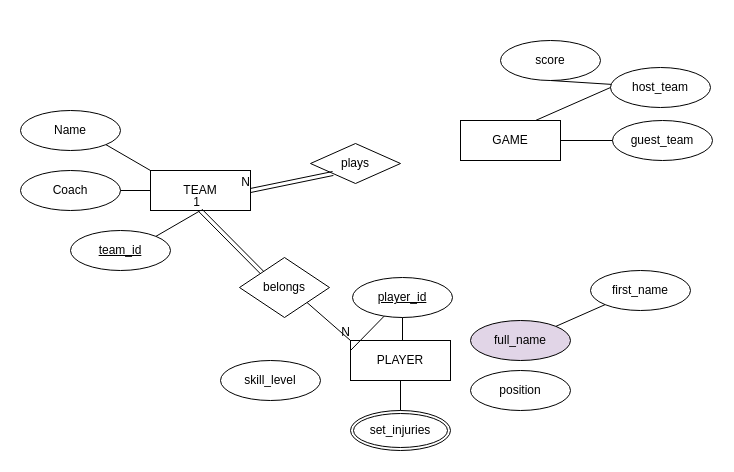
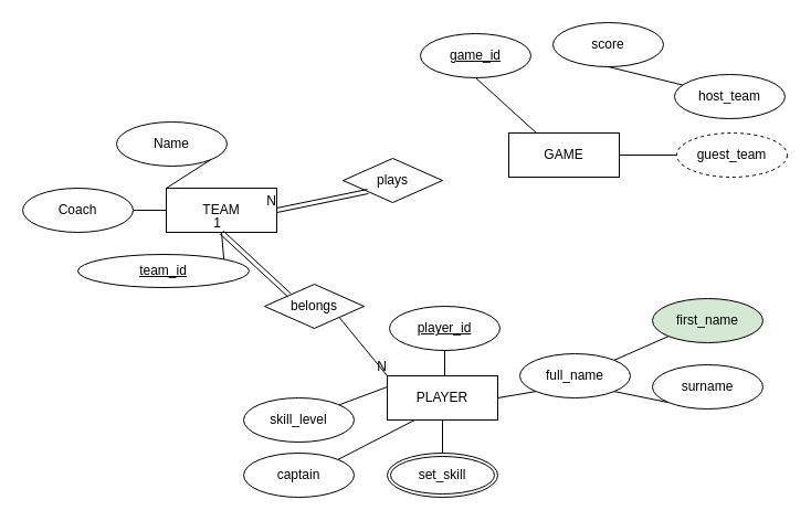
  <mxCell id="0" />
  <mxCell id="1" parent="0" />
  <mxCell id="2" value="TEAM" style="whiteSpace=wrap;html=1;align=center;" vertex="1" parent="1"><mxGeometry x="150" y="170" width="100" height="40" as="geometry" /></mxCell>
  <mxCell id="3" value="GAME&lt;br&gt;" style="whiteSpace=wrap;html=1;align=center;" vertex="1" parent="1"><mxGeometry x="460" y="120" width="100" height="40" as="geometry" /></mxCell>
  <mxCell id="4" value="PLAYER" style="whiteSpace=wrap;html=1;align=center;" vertex="1" parent="1"><mxGeometry x="350" y="340" width="100" height="40" as="geometry" /></mxCell>
- <mxCell id="5" value="Name" style="ellipse;whiteSpace=wrap;html=1;align=center;" vertex="1" parent="1"><mxGeometry x="20" y="110" width="100" height="40" as="geometry" /></mxCell>
+ <mxCell id="5" value="Name" style="ellipse;whiteSpace=wrap;html=1;align=center;" vertex="1" parent="1"><mxGeometry x="105" y="110" width="100" height="40" as="geometry" /></mxCell>
  <mxCell id="6" value="Coach" style="ellipse;whiteSpace=wrap;html=1;align=center;" vertex="1" parent="1"><mxGeometry x="20" y="170" width="100" height="40" as="geometry" /></mxCell>
  <mxCell id="7" value="host_team" style="ellipse;whiteSpace=wrap;html=1;align=center;" vertex="1" parent="1"><mxGeometry x="610" y="67" width="100" height="40" as="geometry" /></mxCell>
- <mxCell id="8" value="guest_team" style="ellipse;whiteSpace=wrap;html=1;align=center;" vertex="1" parent="1"><mxGeometry x="612" y="120" width="100" height="40" as="geometry" /></mxCell>
+ <mxCell id="8" value="guest_team" style="ellipse;whiteSpace=wrap;html=1;align=center;dashed=1;" vertex="1" parent="1"><mxGeometry x="612" y="120" width="100" height="40" as="geometry" /></mxCell>
  <mxCell id="9" value="skill_level" style="ellipse;whiteSpace=wrap;html=1;align=center;" vertex="1" parent="1"><mxGeometry x="220" y="360" width="100" height="40" as="geometry" /></mxCell>
- <mxCell id="10" value="full_name" style="ellipse;whiteSpace=wrap;html=1;align=center;fillColor=#e1d5e7;" vertex="1" parent="1"><mxGeometry x="470" y="320" width="100" height="40" as="geometry" /></mxCell>
- <mxCell id="11" value="first_name" style="ellipse;whiteSpace=wrap;html=1;align=center;" vertex="1" parent="1"><mxGeometry x="590" y="270" width="100" height="40" as="geometry" /></mxCell>
- <mxCell id="13" value="position" style="ellipse;whiteSpace=wrap;html=1;align=center;" vertex="1" parent="1"><mxGeometry x="470" y="370" width="100" height="40" as="geometry" /></mxCell>
- <mxCell id="15" value="score" style="ellipse;whiteSpace=wrap;html=1;align=center;" vertex="1" parent="1"><mxGeometry x="500" y="40" width="100" height="40" as="geometry" /></mxCell>
- <mxCell id="16" value="set_injuries" style="ellipse;shape=doubleEllipse;margin=3;whiteSpace=wrap;html=1;align=center;" vertex="1" parent="1"><mxGeometry x="350" y="410" width="100" height="40" as="geometry" /></mxCell>
- <mxCell id="17" value="belongs" style="shape=rhombus;perimeter=rhombusPerimeter;whiteSpace=wrap;html=1;align=center;" vertex="1" parent="1"><mxGeometry x="239" y="257" width="90" height="60" as="geometry" /></mxCell>
+ <mxCell id="10" value="full_name" style="ellipse;whiteSpace=wrap;html=1;align=center;" vertex="1" parent="1"><mxGeometry x="470" y="320" width="100" height="40" as="geometry" /></mxCell>
+ <mxCell id="11" value="first_name" style="ellipse;whiteSpace=wrap;html=1;align=center;fillColor=#d5e8d4;" vertex="1" parent="1"><mxGeometry x="590" y="270" width="100" height="40" as="geometry" /></mxCell>
+ <mxCell id="12" value="surname" style="ellipse;whiteSpace=wrap;html=1;align=center;" vertex="1" parent="1"><mxGeometry x="590" y="330" width="100" height="40" as="geometry" /></mxCell>
+ <mxCell id="14" value="captain" style="ellipse;whiteSpace=wrap;html=1;align=center;" vertex="1" parent="1"><mxGeometry x="220" y="410" width="100" height="40" as="geometry" /></mxCell>
+ <mxCell id="15" value="score" style="ellipse;whiteSpace=wrap;html=1;align=center;" vertex="1" parent="1"><mxGeometry x="500" y="20" width="100" height="40" as="geometry" /></mxCell>
+ <mxCell id="16" value="set_skill" style="ellipse;shape=doubleEllipse;margin=3;whiteSpace=wrap;html=1;align=center;" vertex="1" parent="1"><mxGeometry x="350" y="410" width="100" height="40" as="geometry" /></mxCell>
+ <mxCell id="17" value="belongs" style="shape=rhombus;perimeter=rhombusPerimeter;whiteSpace=wrap;html=1;align=center;" vertex="1" parent="1"><mxGeometry x="239" y="257" width="90" height="40" as="geometry" /></mxCell>
  <mxCell id="18" value="player_id" style="ellipse;whiteSpace=wrap;html=1;align=center;fontStyle=4;" vertex="1" parent="1"><mxGeometry x="352" y="277" width="100" height="40" as="geometry" /></mxCell>
- <mxCell id="20" value="team_id" style="ellipse;whiteSpace=wrap;html=1;align=center;fontStyle=4;" vertex="1" parent="1"><mxGeometry x="70" y="230" width="100" height="40" as="geometry" /></mxCell>
+ <mxCell id="19" value="game_id" style="ellipse;whiteSpace=wrap;html=1;align=center;fontStyle=4;" vertex="1" parent="1"><mxGeometry x="380" y="30" width="100" height="40" as="geometry" /></mxCell>
+ <mxCell id="20" value="team_id" style="ellipse;whiteSpace=wrap;html=1;align=center;fontStyle=4;" vertex="1" parent="1"><mxGeometry x="70" y="230" width="155" height="30" as="geometry" /></mxCell>
  <mxCell id="21" value="" style="endArrow=none;html=1;rounded=0;exitX=0.5;exitY=1;exitDx=0;exitDy=0;entryX=1;entryY=0;entryDx=0;entryDy=0;" edge="1" parent="1" source="2" target="20"><mxGeometry relative="1" as="geometry"><mxPoint x="260" y="270" as="sourcePoint" /><mxPoint x="420" y="270" as="targetPoint" /></mxGeometry></mxCell>
  <mxCell id="22" value="" style="endArrow=none;html=1;rounded=0;exitX=1;exitY=0.5;exitDx=0;exitDy=0;entryX=0;entryY=0.5;entryDx=0;entryDy=0;" edge="1" parent="1" source="6" target="2"><mxGeometry relative="1" as="geometry"><mxPoint x="260" y="270" as="sourcePoint" /><mxPoint x="420" y="270" as="targetPoint" /></mxGeometry></mxCell>
  <mxCell id="23" value="" style="endArrow=none;html=1;rounded=0;exitX=1;exitY=1;exitDx=0;exitDy=0;entryX=0;entryY=0;entryDx=0;entryDy=0;" edge="1" parent="1" source="5" target="2"><mxGeometry relative="1" as="geometry"><mxPoint x="260" y="270" as="sourcePoint" /><mxPoint x="420" y="270" as="targetPoint" /></mxGeometry></mxCell>
  <mxCell id="24" value="" style="endArrow=none;html=1;rounded=0;exitX=1;exitY=0.5;exitDx=0;exitDy=0;entryX=0;entryY=0.5;entryDx=0;entryDy=0;" edge="1" parent="1" source="3" target="8"><mxGeometry relative="1" as="geometry"><mxPoint x="260" y="270" as="sourcePoint" /><mxPoint x="570" y="110" as="targetPoint" /></mxGeometry></mxCell>
- <mxCell id="25" value="" style="endArrow=none;html=1;rounded=0;entryX=0.75;entryY=0;entryDx=0;entryDy=0;exitX=0;exitY=0.5;exitDx=0;exitDy=0;" edge="1" parent="1" source="7" target="3"><mxGeometry relative="1" as="geometry"><mxPoint x="260" y="270" as="sourcePoint" /><mxPoint x="420" y="270" as="targetPoint" /></mxGeometry></mxCell>
  <mxCell id="26" value="" style="endArrow=none;html=1;rounded=0;exitX=0.5;exitY=1;exitDx=0;exitDy=0;" edge="1" parent="1" source="15" target="7"><mxGeometry relative="1" as="geometry"><mxPoint x="260" y="270" as="sourcePoint" /><mxPoint x="420" y="270" as="targetPoint" /></mxGeometry></mxCell>
- <mxCell id="29" value="" style="endArrow=none;html=1;rounded=0;exitX=0;exitY=0.25;exitDx=0;exitDy=0;" edge="1" parent="1" source="4" target="18"><mxGeometry relative="1" as="geometry"><mxPoint x="260" y="270" as="sourcePoint" /><mxPoint x="420" y="270" as="targetPoint" /></mxGeometry></mxCell>
+ <mxCell id="27" value="" style="endArrow=none;html=1;rounded=0;entryX=0.25;entryY=0;entryDx=0;entryDy=0;exitX=0.5;exitY=1;exitDx=0;exitDy=0;" edge="1" parent="1" source="19" target="3"><mxGeometry relative="1" as="geometry"><mxPoint x="260" y="270" as="sourcePoint" /><mxPoint x="420" y="270" as="targetPoint" /></mxGeometry></mxCell>
+ <mxCell id="28" value="" style="endArrow=none;html=1;rounded=0;entryX=1;entryY=0;entryDx=0;entryDy=0;exitX=0.25;exitY=1;exitDx=0;exitDy=0;" edge="1" parent="1" source="4" target="14"><mxGeometry relative="1" as="geometry"><mxPoint x="260" y="270" as="sourcePoint" /><mxPoint x="420" y="270" as="targetPoint" /></mxGeometry></mxCell>
+ <mxCell id="29" value="" style="endArrow=none;html=1;rounded=0;exitX=0;exitY=0.25;exitDx=0;exitDy=0;" edge="1" parent="1" source="4" target="9"><mxGeometry relative="1" as="geometry"><mxPoint x="260" y="270" as="sourcePoint" /><mxPoint x="420" y="270" as="targetPoint" /></mxGeometry></mxCell>
  <mxCell id="30" value="" style="endArrow=none;html=1;rounded=0;entryX=0.5;entryY=1;entryDx=0;entryDy=0;exitX=0.5;exitY=0;exitDx=0;exitDy=0;" edge="1" parent="1" source="16" target="4"><mxGeometry relative="1" as="geometry"><mxPoint x="260" y="270" as="sourcePoint" /><mxPoint x="420" y="270" as="targetPoint" /></mxGeometry></mxCell>
  <mxCell id="31" value="" style="endArrow=none;html=1;rounded=0;exitX=0.5;exitY=1;exitDx=0;exitDy=0;" edge="1" parent="1" source="18"><mxGeometry relative="1" as="geometry"><mxPoint x="397" y="320" as="sourcePoint" /><mxPoint x="402" y="340" as="targetPoint" /></mxGeometry></mxCell>
+ <mxCell id="32" value="" style="endArrow=none;html=1;rounded=0;entryX=0;entryY=1;entryDx=0;entryDy=0;exitX=1;exitY=0.5;exitDx=0;exitDy=0;" edge="1" parent="1" source="4" target="10"><mxGeometry relative="1" as="geometry"><mxPoint x="260" y="270" as="sourcePoint" /><mxPoint x="420" y="270" as="targetPoint" /></mxGeometry></mxCell>
+ <mxCell id="33" value="" style="endArrow=none;html=1;rounded=0;entryX=0;entryY=1;entryDx=0;entryDy=0;exitX=1;exitY=1;exitDx=0;exitDy=0;" edge="1" parent="1" source="10" target="12"><mxGeometry relative="1" as="geometry"><mxPoint x="260" y="270" as="sourcePoint" /><mxPoint x="420" y="270" as="targetPoint" /></mxGeometry></mxCell>
  <mxCell id="34" value="" style="endArrow=none;html=1;rounded=0;entryX=0;entryY=1;entryDx=0;entryDy=0;exitX=1;exitY=0;exitDx=0;exitDy=0;" edge="1" parent="1" source="10" target="11"><mxGeometry relative="1" as="geometry"><mxPoint x="260" y="270" as="sourcePoint" /><mxPoint x="420" y="270" as="targetPoint" /></mxGeometry></mxCell>
  <mxCell id="35" value="" style="endArrow=none;html=1;rounded=0;entryX=0;entryY=0;entryDx=0;entryDy=0;exitX=1;exitY=1;exitDx=0;exitDy=0;" edge="1" parent="1" source="17" target="4"><mxGeometry relative="1" as="geometry"><mxPoint x="260" y="270" as="sourcePoint" /><mxPoint x="420" y="270" as="targetPoint" /></mxGeometry></mxCell>
  <mxCell id="36" value="N" style="resizable=0;html=1;align=right;verticalAlign=bottom;" connectable="0" vertex="1" parent="35"><mxGeometry x="1" relative="1" as="geometry" /></mxCell>
  <mxCell id="37" value="" style="shape=link;html=1;rounded=0;exitX=0;exitY=0;exitDx=0;exitDy=0;" edge="1" parent="1" source="17"><mxGeometry relative="1" as="geometry"><mxPoint x="260" y="270" as="sourcePoint" /><mxPoint x="200" y="210" as="targetPoint" /></mxGeometry></mxCell>
  <mxCell id="38" value="1" style="resizable=0;html=1;align=right;verticalAlign=bottom;" connectable="0" vertex="1" parent="37"><mxGeometry x="1" relative="1" as="geometry" /></mxCell>
  <mxCell id="39" value="plays" style="shape=rhombus;perimeter=rhombusPerimeter;whiteSpace=wrap;html=1;align=center;" vertex="1" parent="1"><mxGeometry x="310" y="143" width="90" height="40" as="geometry" /></mxCell>
  <mxCell id="40" value="" style="shape=link;html=1;rounded=0;entryX=1;entryY=0.5;entryDx=0;entryDy=0;exitX=0;exitY=1;exitDx=0;exitDy=0;" edge="1" parent="1" source="39" target="2"><mxGeometry relative="1" as="geometry"><mxPoint x="260" y="270" as="sourcePoint" /><mxPoint x="420" y="270" as="targetPoint" /></mxGeometry></mxCell>
  <mxCell id="41" value="N" style="resizable=0;html=1;align=right;verticalAlign=bottom;" connectable="0" vertex="1" parent="40"><mxGeometry x="1" relative="1" as="geometry" /></mxCell>
